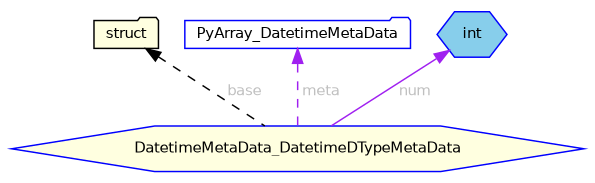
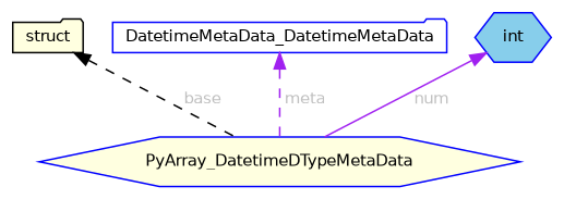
  digraph {
    node [color=blue fillcolor=lightyellow fontname=Helvetica fontsize=10 shape=hexagon style=filled]
    edge [color=purple dir=back fontcolor=grey fontname=Helvetica fontsize=10 labelfontname=Helvetica labelfontsize=10 style=dashed]
-   n1 [fontcolor=black height=0.2 label=DatetimeMetaData_DatetimeDTypeMetaData width=0.4]
+   n1 [fontcolor=black height=0.2 label=PyArray_DatetimeDTypeMetaData width=0.4]
    n2 [color=black height=0.2 label=struct shape=folder width=0.4]
-   n3 [fillcolor=white height=0.2 label=PyArray_DatetimeMetaData shape=folder width=0.4]
+   n3 [fillcolor=white height=0.2 label=DatetimeMetaData_DatetimeMetaData shape=folder width=0.4]
    n4 [fillcolor=skyblue height=0.2 label=int width=0.4]
    n2 -> n1 [color=black label=" base"]
    n3 -> n1 [label=" meta"]
    n4 -> n1 [label=" num" style=solid]
  }
